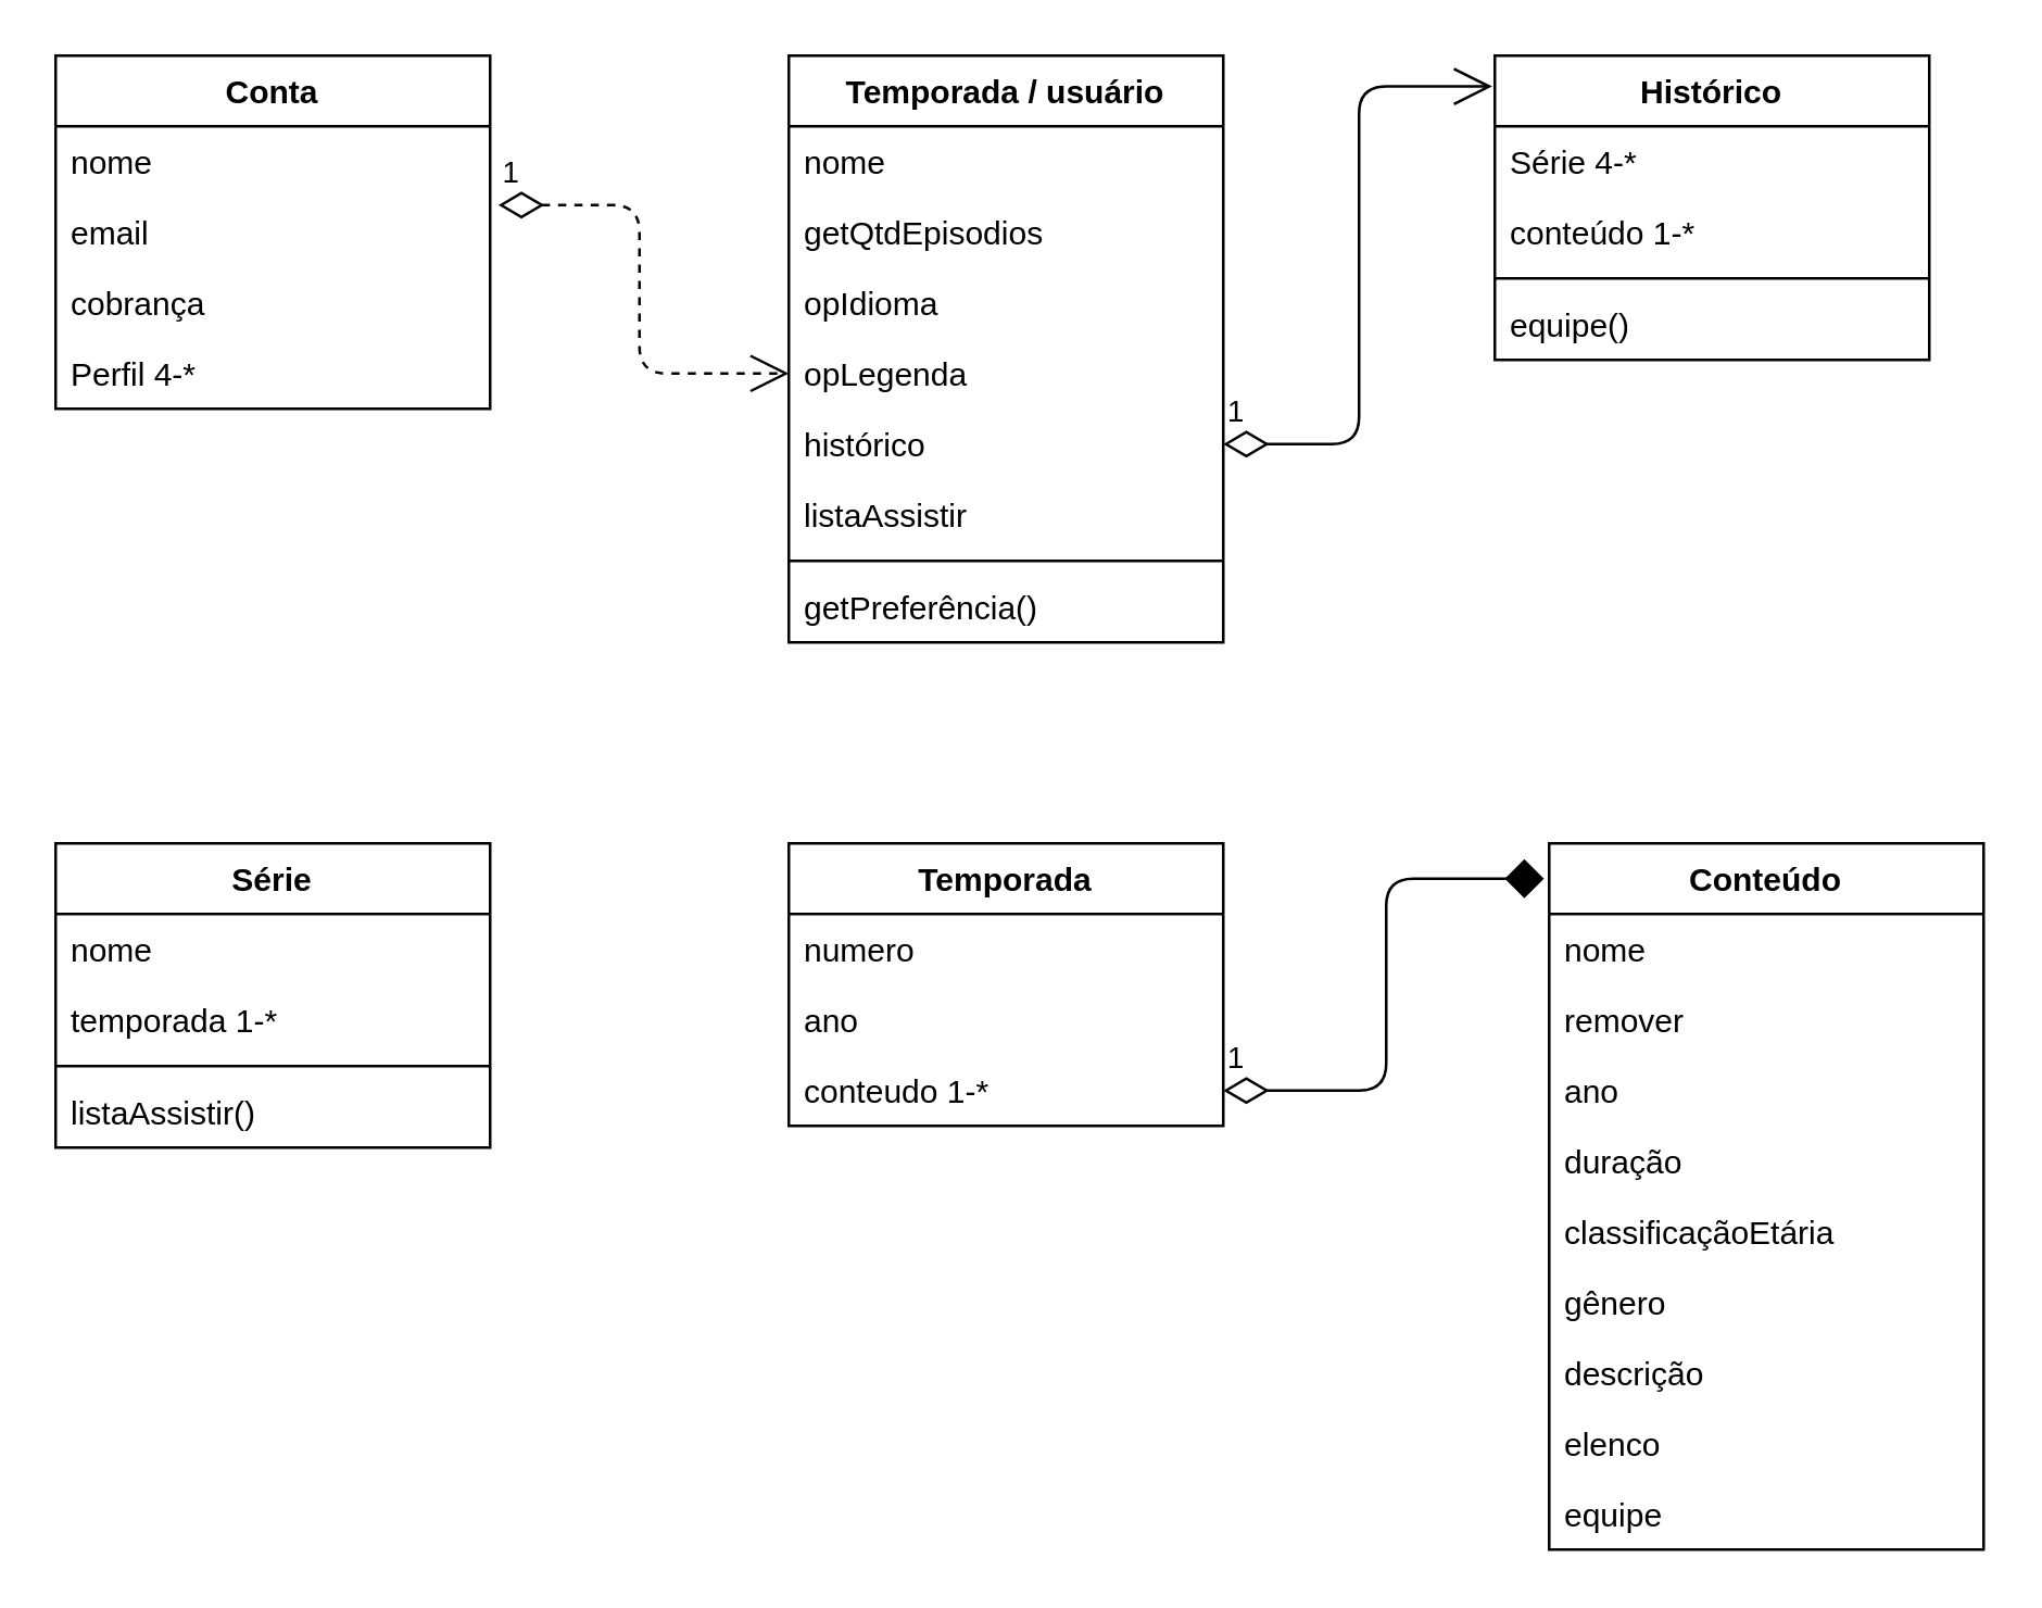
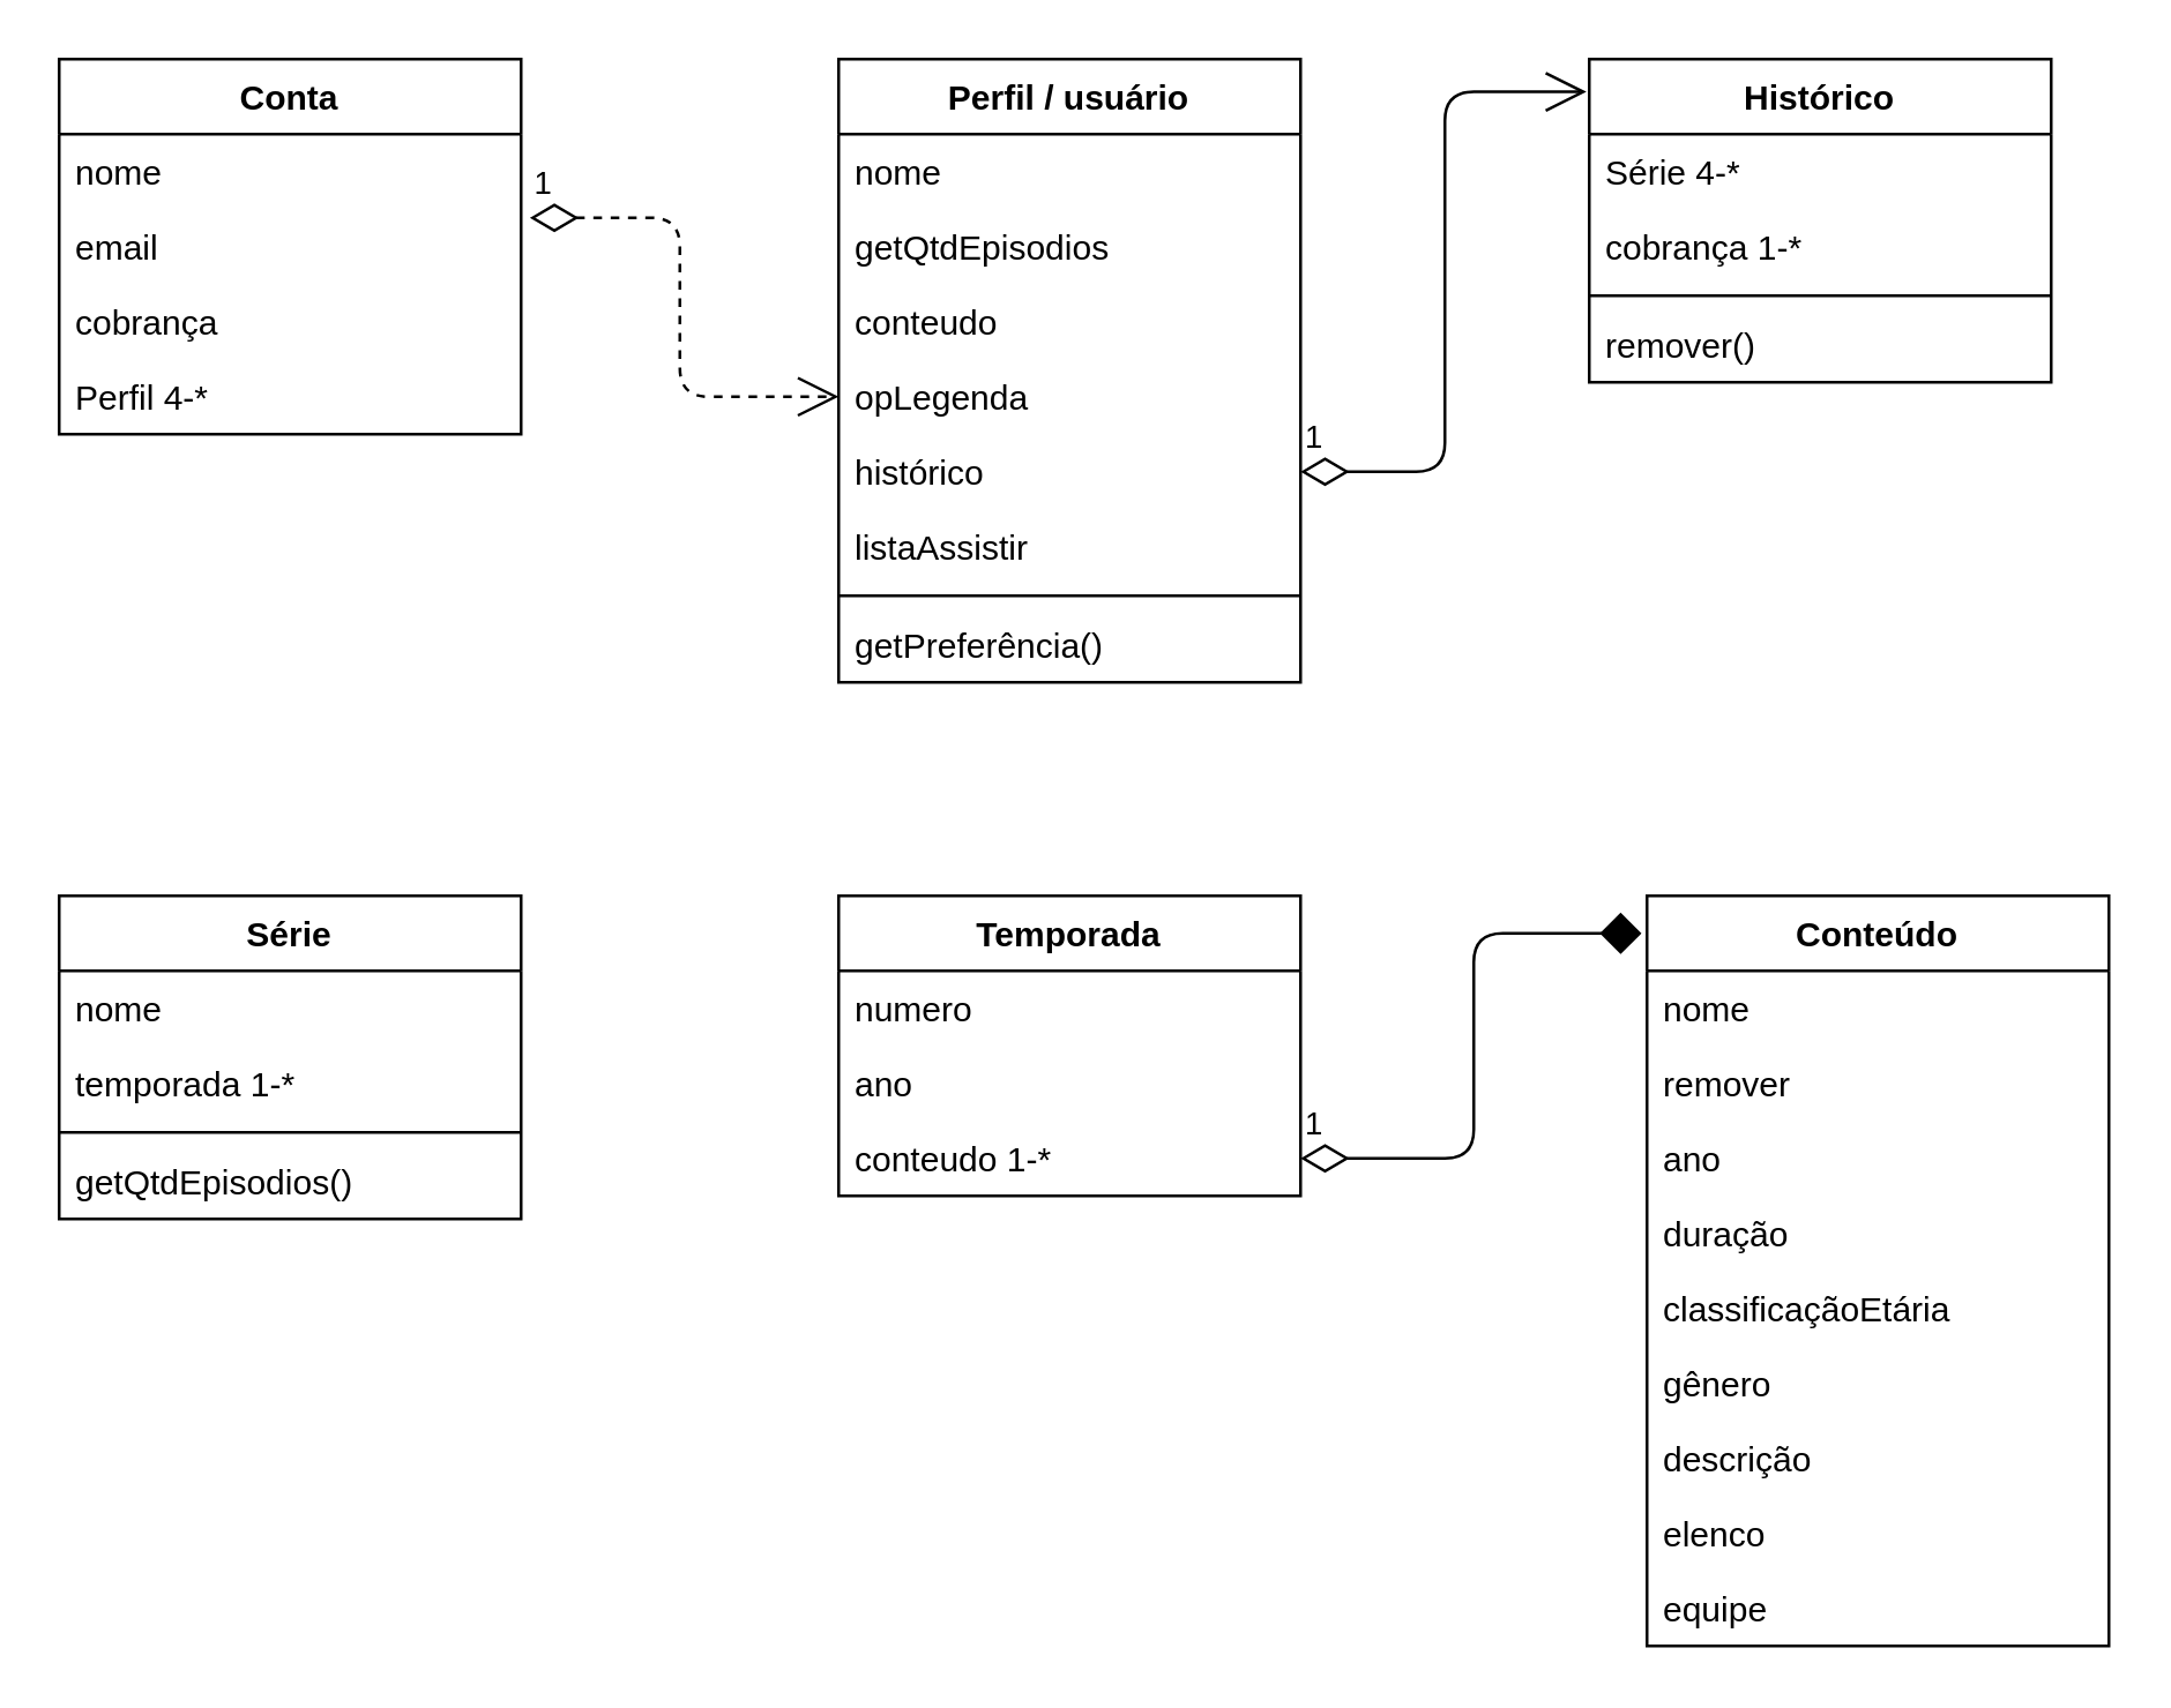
  <mxCell id="0" />
  <mxCell id="1" parent="0" />
  <mxCell id="2" value="1" style="endArrow=open;html=1;endSize=12;startArrow=diamondThin;startSize=14;startFill=0;edgeStyle=orthogonalEdgeStyle;align=left;verticalAlign=bottom;entryX=0;entryY=0.5;entryDx=0;entryDy=0;exitX=1.019;exitY=0.115;exitDx=0;exitDy=0;exitPerimeter=0;dashed=1;" edge="1" parent="1" source="5" target="13"><mxGeometry x="-1" y="3" relative="1" as="geometry"><mxPoint x="270" y="380" as="sourcePoint" /><mxPoint x="430" y="380" as="targetPoint" /></mxGeometry></mxCell>
  <mxCell id="3" value="Conta" style="swimlane;fontStyle=1;align=center;verticalAlign=top;childLayout=stackLayout;horizontal=1;startSize=26;horizontalStack=0;resizeParent=1;resizeParentMax=0;resizeLast=0;collapsible=1;marginBottom=0;" vertex="1" parent="1"><mxGeometry x="20" y="20" width="160" height="130" as="geometry" /></mxCell>
  <mxCell id="4" value="nome" style="text;strokeColor=none;fillColor=none;align=left;verticalAlign=top;spacingLeft=4;spacingRight=4;overflow=hidden;rotatable=0;points=[[0,0.5],[1,0.5]];portConstraint=eastwest;" vertex="1" parent="3"><mxGeometry y="26" width="160" height="26" as="geometry" /></mxCell>
  <mxCell id="5" value="email" style="text;strokeColor=none;fillColor=none;align=left;verticalAlign=top;spacingLeft=4;spacingRight=4;overflow=hidden;rotatable=0;points=[[0,0.5],[1,0.5]];portConstraint=eastwest;" vertex="1" parent="3"><mxGeometry y="52" width="160" height="26" as="geometry" /></mxCell>
  <mxCell id="6" value="cobrança" style="text;strokeColor=none;fillColor=none;align=left;verticalAlign=top;spacingLeft=4;spacingRight=4;overflow=hidden;rotatable=0;points=[[0,0.5],[1,0.5]];portConstraint=eastwest;" vertex="1" parent="3"><mxGeometry y="78" width="160" height="26" as="geometry" /></mxCell>
  <mxCell id="7" value="Perfil 4-*" style="text;strokeColor=none;fillColor=none;align=left;verticalAlign=top;spacingLeft=4;spacingRight=4;overflow=hidden;rotatable=0;points=[[0,0.5],[1,0.5]];portConstraint=eastwest;" vertex="1" parent="3"><mxGeometry y="104" width="160" height="26" as="geometry" /></mxCell>
  <mxCell id="8" value="1" style="endArrow=diamond;html=1;endSize=12;startArrow=diamondThin;startSize=14;startFill=0;edgeStyle=orthogonalEdgeStyle;align=left;verticalAlign=bottom;entryX=-0.012;entryY=0.05;entryDx=0;entryDy=0;exitX=1;exitY=0.5;exitDx=0;exitDy=0;entryPerimeter=0;" edge="1" parent="1" source="32" target="33"><mxGeometry x="-1" y="3" relative="1" as="geometry"><mxPoint x="240" y="586.02" as="sourcePoint" /><mxPoint x="390.96" y="540" as="targetPoint" /></mxGeometry></mxCell>
- <mxCell id="9" value="Temporada / usuário" style="swimlane;fontStyle=1;align=center;verticalAlign=top;childLayout=stackLayout;horizontal=1;startSize=26;horizontalStack=0;resizeParent=1;resizeParentMax=0;resizeLast=0;collapsible=1;marginBottom=0;" vertex="1" parent="1"><mxGeometry x="290" y="20" width="160" height="216" as="geometry" /></mxCell>
+ <mxCell id="9" value="Perfil / usuário" style="swimlane;fontStyle=1;align=center;verticalAlign=top;childLayout=stackLayout;horizontal=1;startSize=26;horizontalStack=0;resizeParent=1;resizeParentMax=0;resizeLast=0;collapsible=1;marginBottom=0;" vertex="1" parent="1"><mxGeometry x="290" y="20" width="160" height="216" as="geometry" /></mxCell>
  <mxCell id="10" value="nome" style="text;strokeColor=none;fillColor=none;align=left;verticalAlign=top;spacingLeft=4;spacingRight=4;overflow=hidden;rotatable=0;points=[[0,0.5],[1,0.5]];portConstraint=eastwest;" vertex="1" parent="9"><mxGeometry y="26" width="160" height="26" as="geometry" /></mxCell>
  <mxCell id="11" value="getQtdEpisodios" style="text;strokeColor=none;fillColor=none;align=left;verticalAlign=top;spacingLeft=4;spacingRight=4;overflow=hidden;rotatable=0;points=[[0,0.5],[1,0.5]];portConstraint=eastwest;" vertex="1" parent="9"><mxGeometry y="52" width="160" height="26" as="geometry" /></mxCell>
- <mxCell id="12" value="opIdioma" style="text;strokeColor=none;fillColor=none;align=left;verticalAlign=top;spacingLeft=4;spacingRight=4;overflow=hidden;rotatable=0;points=[[0,0.5],[1,0.5]];portConstraint=eastwest;" vertex="1" parent="9"><mxGeometry y="78" width="160" height="26" as="geometry" /></mxCell>
+ <mxCell id="12" value="conteudo" style="text;strokeColor=none;fillColor=none;align=left;verticalAlign=top;spacingLeft=4;spacingRight=4;overflow=hidden;rotatable=0;points=[[0,0.5],[1,0.5]];portConstraint=eastwest;" vertex="1" parent="9"><mxGeometry y="78" width="160" height="26" as="geometry" /></mxCell>
  <mxCell id="13" value="opLegenda" style="text;strokeColor=none;fillColor=none;align=left;verticalAlign=top;spacingLeft=4;spacingRight=4;overflow=hidden;rotatable=0;points=[[0,0.5],[1,0.5]];portConstraint=eastwest;" vertex="1" parent="9"><mxGeometry y="104" width="160" height="26" as="geometry" /></mxCell>
  <mxCell id="14" value="histórico" style="text;strokeColor=none;fillColor=none;align=left;verticalAlign=top;spacingLeft=4;spacingRight=4;overflow=hidden;rotatable=0;points=[[0,0.5],[1,0.5]];portConstraint=eastwest;" vertex="1" parent="9"><mxGeometry y="130" width="160" height="26" as="geometry" /></mxCell>
  <mxCell id="15" value="listaAssistir" style="text;strokeColor=none;fillColor=none;align=left;verticalAlign=top;spacingLeft=4;spacingRight=4;overflow=hidden;rotatable=0;points=[[0,0.5],[1,0.5]];portConstraint=eastwest;" vertex="1" parent="9"><mxGeometry y="156" width="160" height="26" as="geometry" /></mxCell>
  <mxCell id="16" value="" style="line;strokeWidth=1;fillColor=none;align=left;verticalAlign=middle;spacingTop=-1;spacingLeft=3;spacingRight=3;rotatable=0;labelPosition=right;points=[];portConstraint=eastwest;" vertex="1" parent="9"><mxGeometry y="182" width="160" height="8" as="geometry" /></mxCell>
  <mxCell id="17" value="getPreferência()" style="text;strokeColor=none;fillColor=none;align=left;verticalAlign=top;spacingLeft=4;spacingRight=4;overflow=hidden;rotatable=0;points=[[0,0.5],[1,0.5]];portConstraint=eastwest;" vertex="1" parent="9"><mxGeometry y="190" width="160" height="26" as="geometry" /></mxCell>
  <mxCell id="18" value="Histórico" style="swimlane;fontStyle=1;align=center;verticalAlign=top;childLayout=stackLayout;horizontal=1;startSize=26;horizontalStack=0;resizeParent=1;resizeParentMax=0;resizeLast=0;collapsible=1;marginBottom=0;" vertex="1" parent="1"><mxGeometry x="550" y="20" width="160" height="112" as="geometry" /></mxCell>
  <mxCell id="19" value="Série 4-*" style="text;strokeColor=none;fillColor=none;align=left;verticalAlign=top;spacingLeft=4;spacingRight=4;overflow=hidden;rotatable=0;points=[[0,0.5],[1,0.5]];portConstraint=eastwest;" vertex="1" parent="18"><mxGeometry y="26" width="160" height="26" as="geometry" /></mxCell>
- <mxCell id="20" value="conteúdo 1-*" style="text;strokeColor=none;fillColor=none;align=left;verticalAlign=top;spacingLeft=4;spacingRight=4;overflow=hidden;rotatable=0;points=[[0,0.5],[1,0.5]];portConstraint=eastwest;" vertex="1" parent="18"><mxGeometry y="52" width="160" height="26" as="geometry" /></mxCell>
+ <mxCell id="20" value="cobrança 1-*" style="text;strokeColor=none;fillColor=none;align=left;verticalAlign=top;spacingLeft=4;spacingRight=4;overflow=hidden;rotatable=0;points=[[0,0.5],[1,0.5]];portConstraint=eastwest;" vertex="1" parent="18"><mxGeometry y="52" width="160" height="26" as="geometry" /></mxCell>
  <mxCell id="21" value="" style="line;strokeWidth=1;fillColor=none;align=left;verticalAlign=middle;spacingTop=-1;spacingLeft=3;spacingRight=3;rotatable=0;labelPosition=right;points=[];portConstraint=eastwest;" vertex="1" parent="18"><mxGeometry y="78" width="160" height="8" as="geometry" /></mxCell>
- <mxCell id="22" value="equipe()" style="text;strokeColor=none;fillColor=none;align=left;verticalAlign=top;spacingLeft=4;spacingRight=4;overflow=hidden;rotatable=0;points=[[0,0.5],[1,0.5]];portConstraint=eastwest;" vertex="1" parent="18"><mxGeometry y="86" width="160" height="26" as="geometry" /></mxCell>
+ <mxCell id="22" value="remover()" style="text;strokeColor=none;fillColor=none;align=left;verticalAlign=top;spacingLeft=4;spacingRight=4;overflow=hidden;rotatable=0;points=[[0,0.5],[1,0.5]];portConstraint=eastwest;" vertex="1" parent="18"><mxGeometry y="86" width="160" height="26" as="geometry" /></mxCell>
  <mxCell id="23" value="1" style="endArrow=open;html=1;endSize=12;startArrow=diamondThin;startSize=14;startFill=0;edgeStyle=orthogonalEdgeStyle;align=left;verticalAlign=bottom;entryX=-0.006;entryY=0.101;entryDx=0;entryDy=0;exitX=1;exitY=0.5;exitDx=0;exitDy=0;entryPerimeter=0;" edge="1" parent="1" source="14" target="18"><mxGeometry x="-1" y="3" relative="1" as="geometry"><mxPoint x="394" y="440" as="sourcePoint" /><mxPoint x="500.96" y="502.01" as="targetPoint" /></mxGeometry></mxCell>
  <mxCell id="24" value="Série" style="swimlane;fontStyle=1;align=center;verticalAlign=top;childLayout=stackLayout;horizontal=1;startSize=26;horizontalStack=0;resizeParent=1;resizeParentMax=0;resizeLast=0;collapsible=1;marginBottom=0;" vertex="1" parent="1"><mxGeometry x="20" y="310" width="160" height="112" as="geometry" /></mxCell>
  <mxCell id="25" value="nome" style="text;strokeColor=none;fillColor=none;align=left;verticalAlign=top;spacingLeft=4;spacingRight=4;overflow=hidden;rotatable=0;points=[[0,0.5],[1,0.5]];portConstraint=eastwest;" vertex="1" parent="24"><mxGeometry y="26" width="160" height="26" as="geometry" /></mxCell>
  <mxCell id="26" value="temporada 1-*" style="text;strokeColor=none;fillColor=none;align=left;verticalAlign=top;spacingLeft=4;spacingRight=4;overflow=hidden;rotatable=0;points=[[0,0.5],[1,0.5]];portConstraint=eastwest;" vertex="1" parent="24"><mxGeometry y="52" width="160" height="26" as="geometry" /></mxCell>
  <mxCell id="27" value="" style="line;strokeWidth=1;fillColor=none;align=left;verticalAlign=middle;spacingTop=-1;spacingLeft=3;spacingRight=3;rotatable=0;labelPosition=right;points=[];portConstraint=eastwest;" vertex="1" parent="24"><mxGeometry y="78" width="160" height="8" as="geometry" /></mxCell>
- <mxCell id="28" value="listaAssistir()" style="text;strokeColor=none;fillColor=none;align=left;verticalAlign=top;spacingLeft=4;spacingRight=4;overflow=hidden;rotatable=0;points=[[0,0.5],[1,0.5]];portConstraint=eastwest;" vertex="1" parent="24"><mxGeometry y="86" width="160" height="26" as="geometry" /></mxCell>
+ <mxCell id="28" value="getQtdEpisodios()" style="text;strokeColor=none;fillColor=none;align=left;verticalAlign=top;spacingLeft=4;spacingRight=4;overflow=hidden;rotatable=0;points=[[0,0.5],[1,0.5]];portConstraint=eastwest;" vertex="1" parent="24"><mxGeometry y="86" width="160" height="26" as="geometry" /></mxCell>
  <mxCell id="29" value="Temporada" style="swimlane;fontStyle=1;align=center;verticalAlign=top;childLayout=stackLayout;horizontal=1;startSize=26;horizontalStack=0;resizeParent=1;resizeParentMax=0;resizeLast=0;collapsible=1;marginBottom=0;" vertex="1" parent="1"><mxGeometry x="290" y="310" width="160" height="104" as="geometry" /></mxCell>
  <mxCell id="30" value="numero" style="text;strokeColor=none;fillColor=none;align=left;verticalAlign=top;spacingLeft=4;spacingRight=4;overflow=hidden;rotatable=0;points=[[0,0.5],[1,0.5]];portConstraint=eastwest;" vertex="1" parent="29"><mxGeometry y="26" width="160" height="26" as="geometry" /></mxCell>
  <mxCell id="31" value="ano" style="text;strokeColor=none;fillColor=none;align=left;verticalAlign=top;spacingLeft=4;spacingRight=4;overflow=hidden;rotatable=0;points=[[0,0.5],[1,0.5]];portConstraint=eastwest;" vertex="1" parent="29"><mxGeometry y="52" width="160" height="26" as="geometry" /></mxCell>
  <mxCell id="32" value="conteudo 1-*" style="text;strokeColor=none;fillColor=none;align=left;verticalAlign=top;spacingLeft=4;spacingRight=4;overflow=hidden;rotatable=0;points=[[0,0.5],[1,0.5]];portConstraint=eastwest;" vertex="1" parent="29"><mxGeometry y="78" width="160" height="26" as="geometry" /></mxCell>
  <mxCell id="33" value="Conteúdo" style="swimlane;fontStyle=1;align=center;verticalAlign=top;childLayout=stackLayout;horizontal=1;startSize=26;horizontalStack=0;resizeParent=1;resizeParentMax=0;resizeLast=0;collapsible=1;marginBottom=0;" vertex="1" parent="1"><mxGeometry x="570" y="310" width="160" height="260" as="geometry" /></mxCell>
  <mxCell id="34" value="nome" style="text;strokeColor=none;fillColor=none;align=left;verticalAlign=top;spacingLeft=4;spacingRight=4;overflow=hidden;rotatable=0;points=[[0,0.5],[1,0.5]];portConstraint=eastwest;" vertex="1" parent="33"><mxGeometry y="26" width="160" height="26" as="geometry" /></mxCell>
  <mxCell id="35" value="remover" style="text;strokeColor=none;fillColor=none;align=left;verticalAlign=top;spacingLeft=4;spacingRight=4;overflow=hidden;rotatable=0;points=[[0,0.5],[1,0.5]];portConstraint=eastwest;" vertex="1" parent="33"><mxGeometry y="52" width="160" height="26" as="geometry" /></mxCell>
  <mxCell id="36" value="ano" style="text;strokeColor=none;fillColor=none;align=left;verticalAlign=top;spacingLeft=4;spacingRight=4;overflow=hidden;rotatable=0;points=[[0,0.5],[1,0.5]];portConstraint=eastwest;" vertex="1" parent="33"><mxGeometry y="78" width="160" height="26" as="geometry" /></mxCell>
  <mxCell id="37" value="duração&#10;" style="text;strokeColor=none;fillColor=none;align=left;verticalAlign=top;spacingLeft=4;spacingRight=4;overflow=hidden;rotatable=0;points=[[0,0.5],[1,0.5]];portConstraint=eastwest;" vertex="1" parent="33"><mxGeometry y="104" width="160" height="26" as="geometry" /></mxCell>
  <mxCell id="38" value="classificaçãoEtária" style="text;strokeColor=none;fillColor=none;align=left;verticalAlign=top;spacingLeft=4;spacingRight=4;overflow=hidden;rotatable=0;points=[[0,0.5],[1,0.5]];portConstraint=eastwest;" vertex="1" parent="33"><mxGeometry y="130" width="160" height="26" as="geometry" /></mxCell>
  <mxCell id="39" value="gênero" style="text;strokeColor=none;fillColor=none;align=left;verticalAlign=top;spacingLeft=4;spacingRight=4;overflow=hidden;rotatable=0;points=[[0,0.5],[1,0.5]];portConstraint=eastwest;" vertex="1" parent="33"><mxGeometry y="156" width="160" height="26" as="geometry" /></mxCell>
  <mxCell id="40" value="descrição" style="text;strokeColor=none;fillColor=none;align=left;verticalAlign=top;spacingLeft=4;spacingRight=4;overflow=hidden;rotatable=0;points=[[0,0.5],[1,0.5]];portConstraint=eastwest;" vertex="1" parent="33"><mxGeometry y="182" width="160" height="26" as="geometry" /></mxCell>
  <mxCell id="41" value="elenco" style="text;strokeColor=none;fillColor=none;align=left;verticalAlign=top;spacingLeft=4;spacingRight=4;overflow=hidden;rotatable=0;points=[[0,0.5],[1,0.5]];portConstraint=eastwest;" vertex="1" parent="33"><mxGeometry y="208" width="160" height="26" as="geometry" /></mxCell>
  <mxCell id="42" value="equipe" style="text;strokeColor=none;fillColor=none;align=left;verticalAlign=top;spacingLeft=4;spacingRight=4;overflow=hidden;rotatable=0;points=[[0,0.5],[1,0.5]];portConstraint=eastwest;" vertex="1" parent="33"><mxGeometry y="234" width="160" height="26" as="geometry" /></mxCell>
